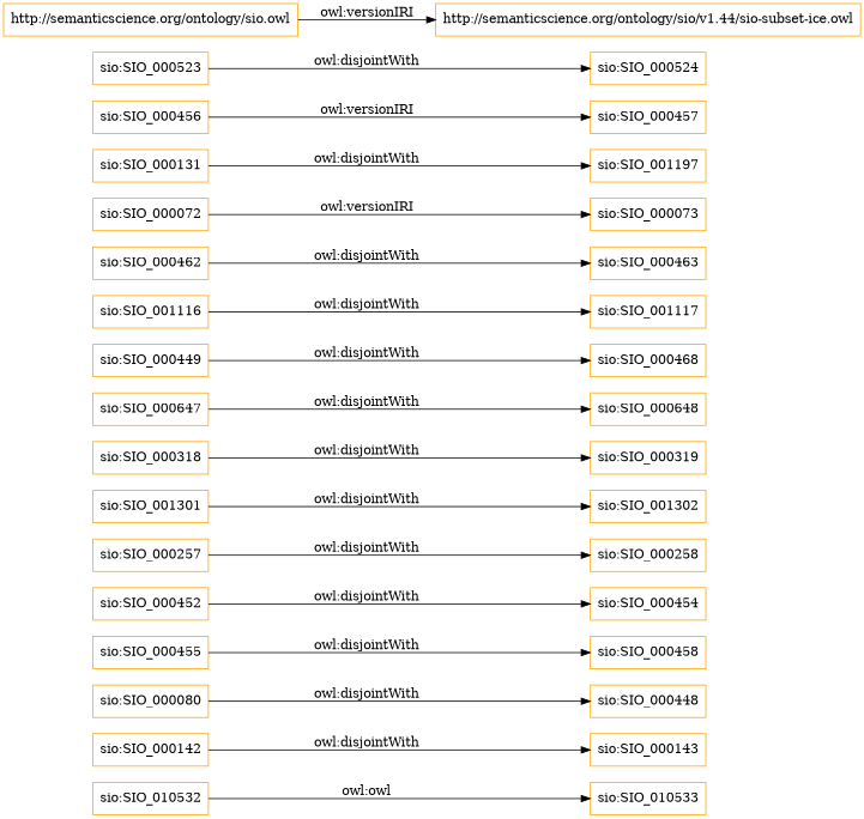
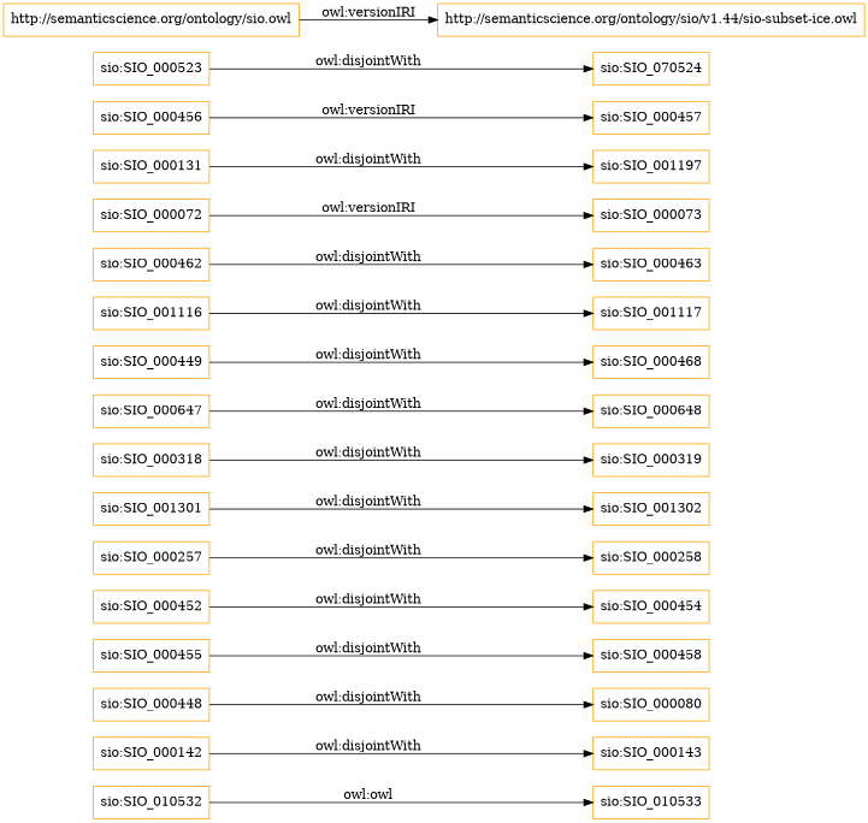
  digraph {
    rankdir=LR
    node [color=orange shape=rectangle]
    "sio:SIO_010532"
    "sio:SIO_010533"
    "sio:SIO_000142"
    "sio:SIO_000143"
    "sio:SIO_000080"
    "sio:SIO_000448"
    "sio:SIO_000455"
    "sio:SIO_000458"
    "sio:SIO_000452"
    "sio:SIO_000454"
    "sio:SIO_000257"
    "sio:SIO_000258"
    "sio:SIO_001301"
    "sio:SIO_001302"
    "sio:SIO_000318"
    "sio:SIO_000319"
    "sio:SIO_000647"
    "sio:SIO_000648"
    "sio:SIO_000449"
    "sio:SIO_000468"
    "sio:SIO_001116"
    "sio:SIO_001117"
    "sio:SIO_000462"
    "sio:SIO_000463"
    "sio:SIO_000072"
    "sio:SIO_000073"
    "sio:SIO_000131"
    "sio:SIO_001197"
    "sio:SIO_000456"
    "sio:SIO_000457"
    "sio:SIO_000523"
-   "sio:SIO_000524"
+   "sio:SIO_000524" [label="sio:SIO_070524"]
    "http://semanticscience.org/ontology/sio.owl"
    "http://semanticscience.org/ontology/sio/v1.44/sio-subset-ice.owl"
    "sio:SIO_010532" -> "sio:SIO_010533" [label="owl:owl"]
    "sio:SIO_000142" -> "sio:SIO_000143" [label="owl:disjointWith"]
-   "sio:SIO_000080" -> "sio:SIO_000448" [label="owl:disjointWith"]
+   "sio:SIO_000448" -> "sio:SIO_000080" [label="owl:disjointWith"]
    "sio:SIO_000455" -> "sio:SIO_000458" [label="owl:disjointWith"]
    "sio:SIO_000452" -> "sio:SIO_000454" [label="owl:disjointWith"]
    "sio:SIO_000257" -> "sio:SIO_000258" [label="owl:disjointWith"]
    "sio:SIO_001301" -> "sio:SIO_001302" [label="owl:disjointWith"]
    "sio:SIO_000318" -> "sio:SIO_000319" [label="owl:disjointWith"]
    "sio:SIO_000647" -> "sio:SIO_000648" [label="owl:disjointWith"]
    "sio:SIO_000449" -> "sio:SIO_000468" [label="owl:disjointWith"]
    "sio:SIO_001116" -> "sio:SIO_001117" [label="owl:disjointWith"]
    "sio:SIO_000462" -> "sio:SIO_000463" [label="owl:disjointWith"]
    "sio:SIO_000072" -> "sio:SIO_000073" [label="owl:versionIRI"]
    "sio:SIO_000131" -> "sio:SIO_001197" [label="owl:disjointWith"]
    "sio:SIO_000456" -> "sio:SIO_000457" [label="owl:versionIRI"]
    "sio:SIO_000523" -> "sio:SIO_000524" [label="owl:disjointWith"]
    "http://semanticscience.org/ontology/sio.owl" -> "http://semanticscience.org/ontology/sio/v1.44/sio-subset-ice.owl" [label="owl:versionIRI"]
  }
